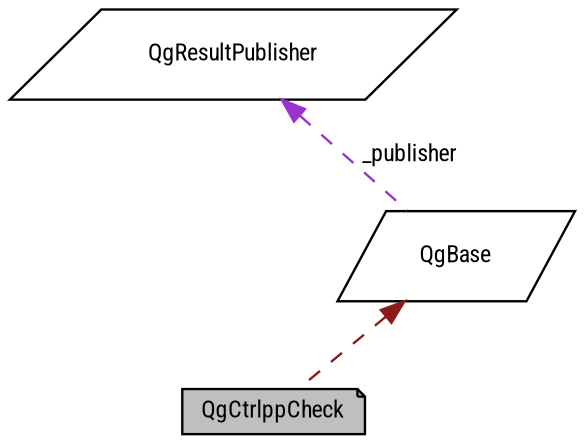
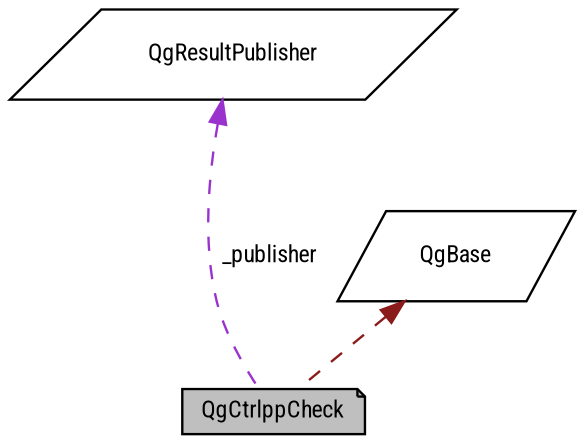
  digraph {
    fontname="Roboto Condensed"
    node [color=black fillcolor=white fontname="Roboto Condensed" fontsize=10 shape=parallelogram style=filled]
    edge [dir=back fontname="Roboto Condensed" fontsize=10 labelfontname=Helvetica labelfontsize=10 style=dashed]
    n1 [fillcolor=grey75 fontcolor=black height=0.2 label=QgCtrlppCheck shape=note width=0.4]
    n2 [height=0.2 label=QgBase width=0.4]
    n3 [height=0.2 label=QgResultPublisher width=0.4]
    n2 -> n1 [color=firebrick4]
-   n3 -> n2 [color=darkorchid3 label=" _publisher"]
+   n3 -> n1 [color=darkorchid3 label=" _publisher"]
  }
